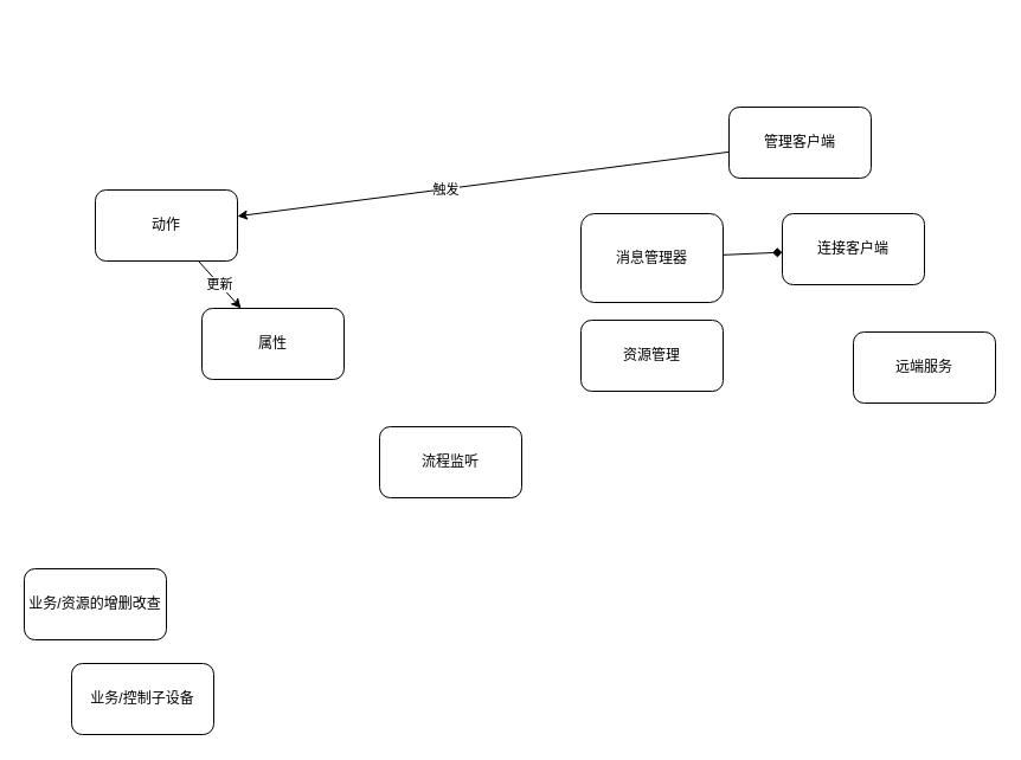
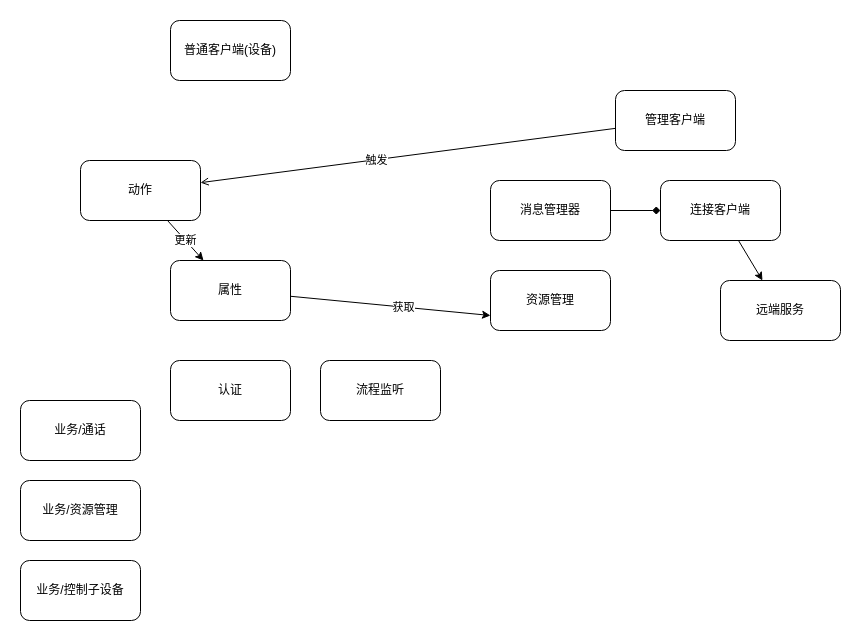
  <mxCell id="0" />
  <mxCell id="1" parent="0" />
- <mxCell id="3" style="edgeStyle=none;html=1;" edge="1" parent="1" source="5" target="7"><mxGeometry relative="1" as="geometry" /></mxCell>
+ <mxCell id="2" value="普通客户端(设备)" style="rounded=1;whiteSpace=wrap;html=1;" vertex="1" parent="1"><mxGeometry x="170" y="20" width="120" height="60" as="geometry" /></mxCell>
+ <mxCell id="3" style="edgeStyle=none;html=1;endArrow=open;" edge="1" parent="1" source="5" target="7"><mxGeometry relative="1" as="geometry" /></mxCell>
  <mxCell id="4" value="触发" style="edgeLabel;html=1;align=center;verticalAlign=middle;resizable=0;points=[];" vertex="1" connectable="0" parent="3"><mxGeometry x="0.156" relative="1" as="geometry"><mxPoint as="offset" /></mxGeometry></mxCell>
  <mxCell id="5" value="管理客户端" style="rounded=1;whiteSpace=wrap;html=1;" vertex="1" parent="1"><mxGeometry x="615" y="90" width="120" height="60" as="geometry" /></mxCell>
  <mxCell id="6" value="更新" style="edgeStyle=none;html=1;" edge="1" parent="1" source="7" target="10"><mxGeometry relative="1" as="geometry" /></mxCell>
  <mxCell id="7" value="动作" style="rounded=1;whiteSpace=wrap;html=1;" vertex="1" parent="1"><mxGeometry x="80" y="160" width="120" height="60" as="geometry" /></mxCell>
+ <mxCell id="8" style="edgeStyle=none;html=1;entryX=0;entryY=0.75;entryDx=0;entryDy=0;" edge="1" parent="1" source="10" target="14"><mxGeometry relative="1" as="geometry" /></mxCell>
+ <mxCell id="9" value="获取" style="edgeLabel;html=1;align=center;verticalAlign=middle;resizable=0;points=[];" vertex="1" connectable="0" parent="8"><mxGeometry x="0.124" relative="1" as="geometry"><mxPoint as="offset" /></mxGeometry></mxCell>
  <mxCell id="10" value="属性" style="rounded=1;whiteSpace=wrap;html=1;" vertex="1" parent="1"><mxGeometry x="170" y="260" width="120" height="60" as="geometry" /></mxCell>
+ <mxCell id="11" style="edgeStyle=none;html=1;" edge="1" parent="1" source="12" target="13"><mxGeometry relative="1" as="geometry" /></mxCell>
  <mxCell id="12" value="连接客户端" style="rounded=1;whiteSpace=wrap;html=1;" vertex="1" parent="1"><mxGeometry x="660" y="180" width="120" height="60" as="geometry" /></mxCell>
  <mxCell id="13" value="远端服务" style="rounded=1;whiteSpace=wrap;html=1;" vertex="1" parent="1"><mxGeometry x="720" y="280" width="120" height="60" as="geometry" /></mxCell>
  <mxCell id="14" value="资源管理" style="rounded=1;whiteSpace=wrap;html=1;" vertex="1" parent="1"><mxGeometry x="490" y="270" width="120" height="60" as="geometry" /></mxCell>
  <mxCell id="15" value="" style="edgeStyle=none;html=1;endArrow=diamond;" edge="1" parent="1" source="16" target="12"><mxGeometry relative="1" as="geometry" /></mxCell>
- <mxCell id="16" value="消息管理器" style="rounded=1;whiteSpace=wrap;html=1;" vertex="1" parent="1"><mxGeometry x="490" y="180" width="120" height="75" as="geometry" /></mxCell>
+ <mxCell id="16" value="消息管理器" style="rounded=1;whiteSpace=wrap;html=1;" vertex="1" parent="1"><mxGeometry x="490" y="180" width="120" height="60" as="geometry" /></mxCell>
+ <mxCell id="17" value="认证" style="rounded=1;whiteSpace=wrap;html=1;" vertex="1" parent="1"><mxGeometry x="170" y="360" width="120" height="60" as="geometry" /></mxCell>
+ <mxCell id="18" value="业务/通话" style="rounded=1;whiteSpace=wrap;html=1;" vertex="1" parent="1"><mxGeometry x="20" y="400" width="120" height="60" as="geometry" /></mxCell>
  <mxCell id="19" value="流程监听" style="rounded=1;whiteSpace=wrap;html=1;" vertex="1" parent="1"><mxGeometry x="320" y="360" width="120" height="60" as="geometry" /></mxCell>
- <mxCell id="20" value="业务/资源的增删改查" style="rounded=1;whiteSpace=wrap;html=1;" vertex="1" parent="1"><mxGeometry x="20" y="480" width="120" height="60" as="geometry" /></mxCell>
- <mxCell id="21" value="业务/控制子设备" style="rounded=1;whiteSpace=wrap;html=1;" vertex="1" parent="1"><mxGeometry x="60" y="560" width="120" height="60" as="geometry" /></mxCell>
+ <mxCell id="20" value="业务/资源管理" style="rounded=1;whiteSpace=wrap;html=1;" vertex="1" parent="1"><mxGeometry x="20" y="480" width="120" height="60" as="geometry" /></mxCell>
+ <mxCell id="21" value="业务/控制子设备" style="rounded=1;whiteSpace=wrap;html=1;" vertex="1" parent="1"><mxGeometry x="20" y="560" width="120" height="60" as="geometry" /></mxCell>
